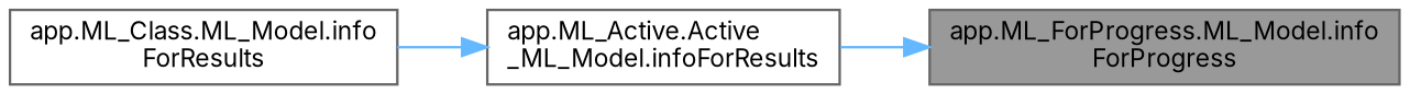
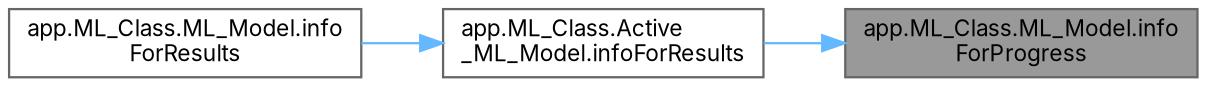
  digraph {
    fontname=Inter
    rankdir=RL
    node [color=gray40 fillcolor=white fontname=Inter fontsize=10 shape=box style=filled]
    edge [color=steelblue1 dir=back fontname=Inter fontsize=10 labelfontname=Helvetica labelfontsize=10 style=solid]
-   n1 [fillcolor=grey60 fontcolor=black height=0.2 label="app.ML_ForProgress.ML_Model.info\lForProgress" width=0.4]
-   n2 [height=0.2 label="app.ML_Active.Active\l_ML_Model.infoForResults" width=0.4]
+   n1 [fillcolor=grey60 fontcolor=black height=0.2 label="app.ML_Class.ML_Model.info\lForProgress" width=0.4]
+   n2 [height=0.2 label="app.ML_Class.Active\l_ML_Model.infoForResults" width=0.4]
    n3 [height=0.2 label="app.ML_Class.ML_Model.info\lForResults" width=0.4]
    n1 -> n2
    n2 -> n3
  }
